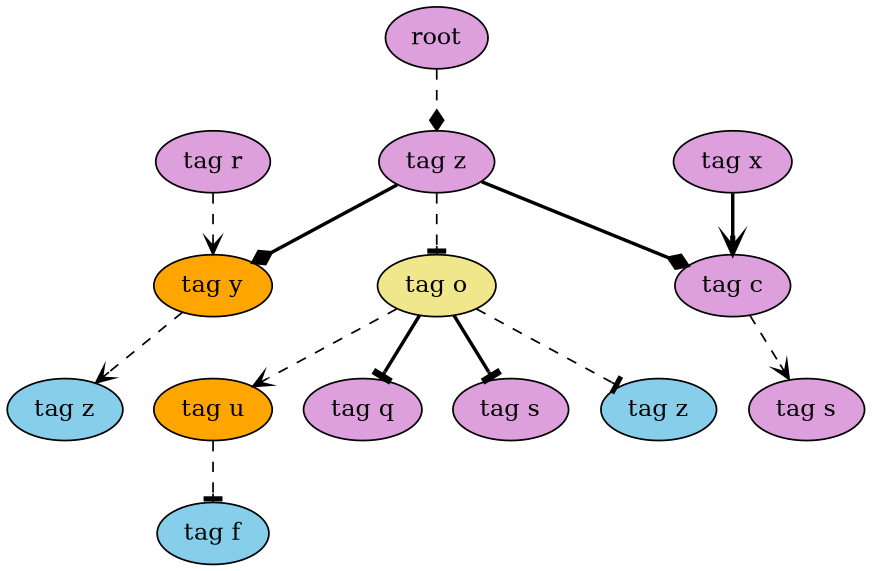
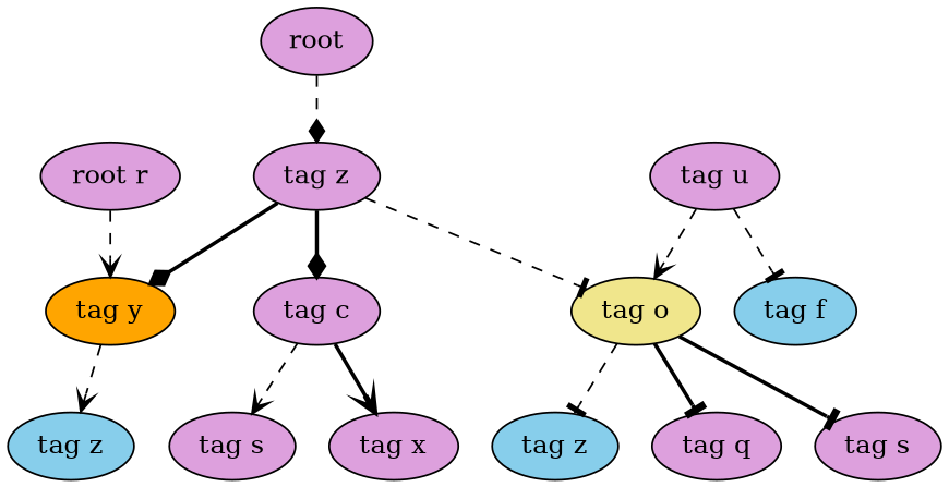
  digraph {
    node [fillcolor=plum style=filled]
    edge [arrowhead=tee style=dashed]
    n1 [label=root]
    n2 [label="tag z"]
    n3 [fillcolor=orange label="tag y"]
    n4 [label="tag c"]
    n5 [fillcolor=khaki label="tag o"]
    n6 [fillcolor=skyblue label="tag z"]
    n7 [label="tag s"]
    n8 [label="tag x"]
    n9 [fillcolor=skyblue label="tag z"]
-   n10 [fillcolor=orange label="tag u"]
+   n10 [label="tag u"]
    n11 [label="tag q"]
    n12 [label="tag s"]
-   n13 [label="tag r"]
+   n13 [label="root r"]
    n14 [fillcolor=skyblue label="tag f"]
    n1 -> n2 [arrowhead=diamond]
    n2 -> n3 [arrowhead=diamond style=bold]
    n2 -> n4 [arrowhead=diamond style=bold]
    n2 -> n5
    n3 -> n6 [arrowhead=vee]
    n4 -> n7 [arrowhead=vee]
-   n8 -> n4 [arrowhead=vee style=bold]
+   n4 -> n8 [arrowhead=vee style=bold]
    n5 -> n9
-   n5 -> n10 [arrowhead=vee]
+   n10 -> n5 [arrowhead=vee]
    n5 -> n11 [style=bold]
    n5 -> n12 [style=bold]
    n10 -> n14
    n13 -> n3 [arrowhead=vee]
  }
